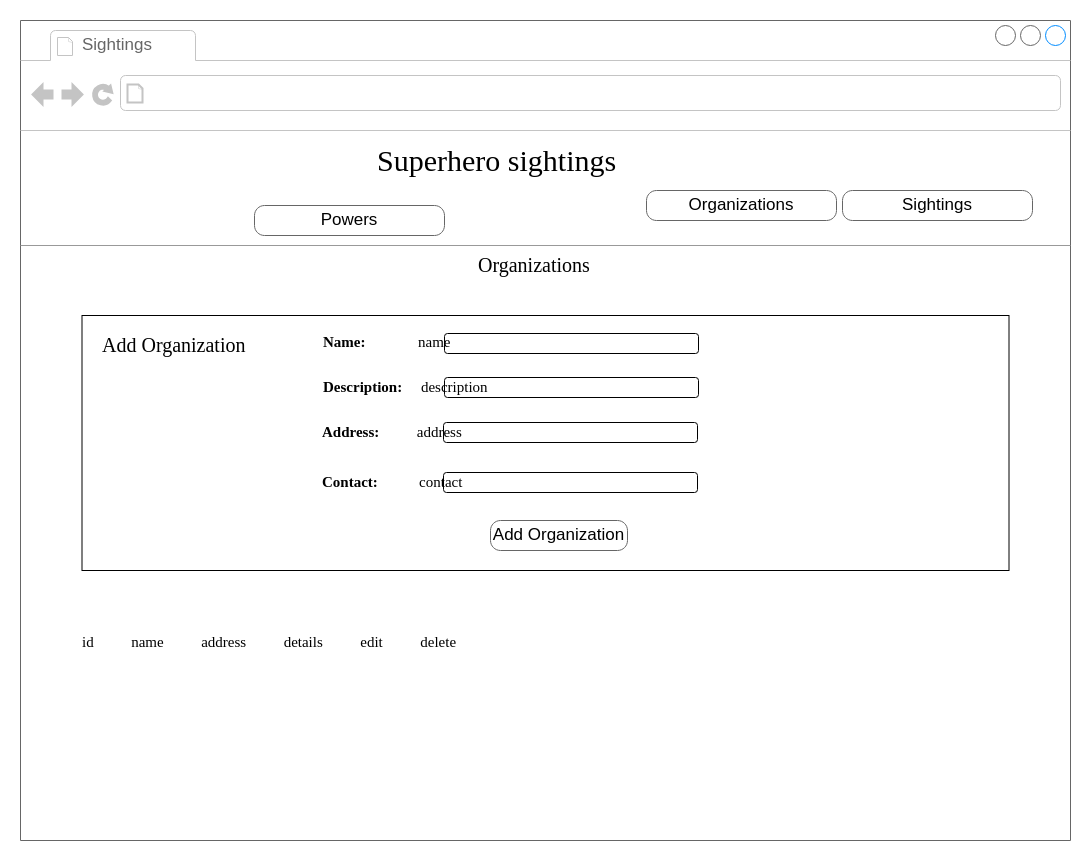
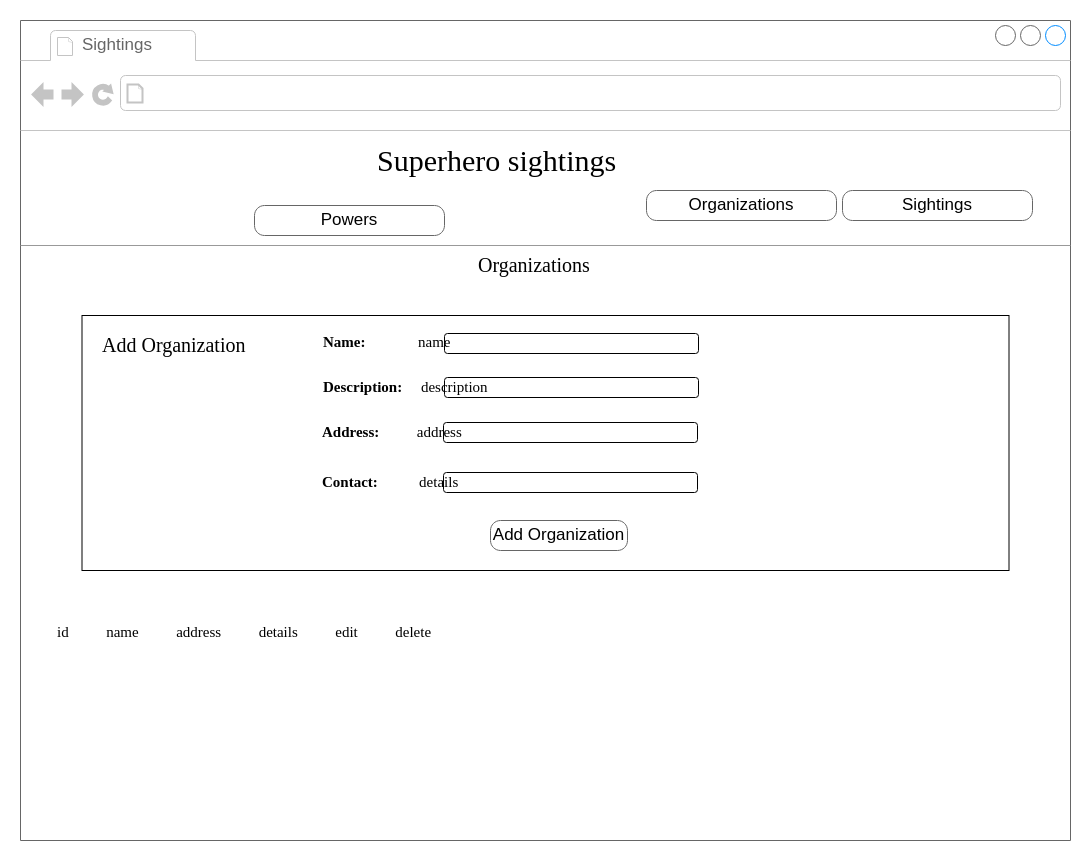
  <mxCell id="0" />
  <mxCell id="1" parent="0" />
  <mxCell id="2" value="" style="strokeWidth=1;shadow=0;dashed=0;align=center;html=1;shape=mxgraph.mockup.containers.browserWindow;rSize=0;strokeColor=#666666;mainText=,;recursiveResize=0;rounded=0;labelBackgroundColor=none;fontFamily=Verdana;fontSize=12" parent="1" vertex="1"><mxGeometry x="20" y="20" width="1050" height="820" as="geometry" /></mxCell>
  <mxCell id="3" value="Sightings" style="strokeWidth=1;shadow=0;dashed=0;align=center;html=1;shape=mxgraph.mockup.containers.anchor;fontSize=17;fontColor=#666666;align=left;" parent="2" vertex="1"><mxGeometry x="60" y="12" width="100" height="26" as="geometry" /></mxCell>
  <mxCell id="4" value="Superhero sightings" style="text;html=1;points=[];align=left;verticalAlign=top;spacingTop=-4;fontSize=30;fontFamily=Verdana" parent="2" vertex="1"><mxGeometry x="355" y="120" width="340" height="50" as="geometry" /></mxCell>
  <mxCell id="5" value="" style="verticalLabelPosition=bottom;shadow=0;dashed=0;align=center;html=1;verticalAlign=top;strokeWidth=1;shape=mxgraph.mockup.markup.line;strokeColor=#999999;rounded=0;labelBackgroundColor=none;fillColor=#ffffff;fontFamily=Verdana;fontSize=12;fontColor=#000000;" parent="2" vertex="1"><mxGeometry y="120" width="1050" height="210" as="geometry" /></mxCell>
  <mxCell id="6" value="Powers" style="strokeWidth=1;shadow=0;dashed=0;align=center;html=1;shape=mxgraph.mockup.buttons.button;strokeColor=#666666;mainText=;buttonStyle=round;fontSize=17;fontStyle=0;fillColor=none;whiteSpace=wrap;rounded=0;labelBackgroundColor=none;" parent="2" vertex="1"><mxGeometry x="234" y="185" width="190" height="30" as="geometry" /></mxCell>
  <mxCell id="7" value="Organizations" style="strokeWidth=1;shadow=0;dashed=0;align=center;html=1;shape=mxgraph.mockup.buttons.button;strokeColor=#666666;mainText=;buttonStyle=round;fontSize=17;fontStyle=0;fillColor=none;whiteSpace=wrap;rounded=0;labelBackgroundColor=none;" parent="2" vertex="1"><mxGeometry x="626" y="170" width="190" height="30" as="geometry" /></mxCell>
  <mxCell id="8" value="Sightings" style="strokeWidth=1;shadow=0;dashed=0;align=center;html=1;shape=mxgraph.mockup.buttons.button;strokeColor=#666666;mainText=;buttonStyle=round;fontSize=17;fontStyle=0;fillColor=none;whiteSpace=wrap;rounded=0;labelBackgroundColor=none;" parent="2" vertex="1"><mxGeometry x="822" y="170" width="190" height="30" as="geometry" /></mxCell>
  <mxCell id="9" value="Add Organization" style="strokeWidth=1;shadow=0;dashed=0;align=center;html=1;shape=mxgraph.mockup.buttons.button;strokeColor=#666666;mainText=;buttonStyle=round;fontSize=17;fontStyle=0;fillColor=none;whiteSpace=wrap;rounded=0;labelBackgroundColor=none;" parent="2" vertex="1"><mxGeometry x="470" y="500" width="137" height="30" as="geometry" /></mxCell>
- <mxCell id="10" value="id&amp;nbsp; &amp;nbsp; &amp;nbsp; &amp;nbsp; &amp;nbsp; name&amp;nbsp; &amp;nbsp; &amp;nbsp; &amp;nbsp; &amp;nbsp; address&amp;nbsp; &amp;nbsp; &amp;nbsp; &amp;nbsp; &amp;nbsp; details&amp;nbsp; &amp;nbsp; &amp;nbsp; &amp;nbsp; &amp;nbsp; edit&amp;nbsp; &amp;nbsp; &amp;nbsp; &amp;nbsp; &amp;nbsp; delete&amp;nbsp; &amp;nbsp;" style="text;html=1;points=[];align=left;verticalAlign=top;spacingTop=-4;fontSize=15;fontFamily=Verdana" parent="2" vertex="1"><mxGeometry x="60" y="610" width="920" height="30" as="geometry" /></mxCell>
+ <mxCell id="10" value="id&amp;nbsp; &amp;nbsp; &amp;nbsp; &amp;nbsp; &amp;nbsp; name&amp;nbsp; &amp;nbsp; &amp;nbsp; &amp;nbsp; &amp;nbsp; address&amp;nbsp; &amp;nbsp; &amp;nbsp; &amp;nbsp; &amp;nbsp; details&amp;nbsp; &amp;nbsp; &amp;nbsp; &amp;nbsp; &amp;nbsp; edit&amp;nbsp; &amp;nbsp; &amp;nbsp; &amp;nbsp; &amp;nbsp; delete&amp;nbsp; &amp;nbsp;" style="text;html=1;points=[];align=left;verticalAlign=top;spacingTop=-4;fontSize=15;fontFamily=Verdana" parent="2" vertex="1"><mxGeometry x="35" y="600" width="920" height="30" as="geometry" /></mxCell>
  <mxCell id="11" value="&lt;b&gt;Address:&amp;nbsp; &amp;nbsp; &amp;nbsp; &amp;nbsp; &amp;nbsp;&amp;nbsp;&lt;/b&gt;address" style="text;html=1;points=[];align=left;verticalAlign=top;spacingTop=-4;fontSize=15;fontFamily=Verdana" parent="2" vertex="1"><mxGeometry x="300" y="400" width="170" height="30" as="geometry" /></mxCell>
  <mxCell id="12" value="" style="rounded=1;whiteSpace=wrap;html=1;glass=0;fillColor=none;" parent="2" vertex="1"><mxGeometry x="423" y="402" width="254" height="20" as="geometry" /></mxCell>
- <mxCell id="13" value="&lt;b&gt;Contact:&amp;nbsp; &amp;nbsp; &amp;nbsp; &amp;nbsp; &amp;nbsp; &amp;nbsp;&lt;/b&gt;contact" style="text;html=1;points=[];align=left;verticalAlign=top;spacingTop=-4;fontSize=15;fontFamily=Verdana" parent="2" vertex="1"><mxGeometry x="300" y="450" width="170" height="30" as="geometry" /></mxCell>
+ <mxCell id="13" value="&lt;b&gt;Contact:&amp;nbsp; &amp;nbsp; &amp;nbsp; &amp;nbsp; &amp;nbsp; &amp;nbsp;&lt;/b&gt;details" style="text;html=1;points=[];align=left;verticalAlign=top;spacingTop=-4;fontSize=15;fontFamily=Verdana" parent="2" vertex="1"><mxGeometry x="300" y="450" width="170" height="30" as="geometry" /></mxCell>
  <mxCell id="14" value="" style="rounded=1;whiteSpace=wrap;html=1;glass=0;fillColor=none;" parent="2" vertex="1"><mxGeometry x="423" y="452" width="254" height="20" as="geometry" /></mxCell>
  <mxCell id="15" value="Organizations" style="text;html=1;points=[];align=left;verticalAlign=top;spacingTop=-4;fontSize=20;fontFamily=Verdana" parent="2" vertex="1"><mxGeometry x="456" y="230" width="170" height="30" as="geometry" /></mxCell>
  <mxCell id="16" value="&lt;b&gt;Name:&amp;nbsp; &amp;nbsp; &amp;nbsp; &amp;nbsp; &amp;nbsp; &amp;nbsp; &amp;nbsp;&amp;nbsp;&lt;/b&gt;name" style="text;html=1;points=[];align=left;verticalAlign=top;spacingTop=-4;fontSize=15;fontFamily=Verdana" parent="1" vertex="1"><mxGeometry x="321" y="330" width="170" height="30" as="geometry" /></mxCell>
  <mxCell id="17" value="&lt;b&gt;Description:&amp;nbsp; &amp;nbsp; &amp;nbsp;&lt;/b&gt;description" style="text;html=1;points=[];align=left;verticalAlign=top;spacingTop=-4;fontSize=15;fontFamily=Verdana" parent="1" vertex="1"><mxGeometry x="321" y="375" width="170" height="30" as="geometry" /></mxCell>
  <mxCell id="18" value="" style="rounded=1;whiteSpace=wrap;html=1;glass=0;fillColor=none;" parent="1" vertex="1"><mxGeometry x="444" y="333" width="254" height="20" as="geometry" /></mxCell>
  <mxCell id="19" value="Add Organization" style="text;html=1;points=[];align=left;verticalAlign=top;spacingTop=-4;fontSize=20;fontFamily=Verdana" parent="1" vertex="1"><mxGeometry x="100" y="330" width="170" height="30" as="geometry" /></mxCell>
  <mxCell id="20" value="" style="rounded=1;whiteSpace=wrap;html=1;glass=0;fillColor=none;" parent="1" vertex="1"><mxGeometry x="444" y="377" width="254" height="20" as="geometry" /></mxCell>
  <mxCell id="21" value="" style="rounded=0;whiteSpace=wrap;html=1;fillColor=none;" parent="1" vertex="1"><mxGeometry x="81.5" y="315" width="927" height="255" as="geometry" /></mxCell>
